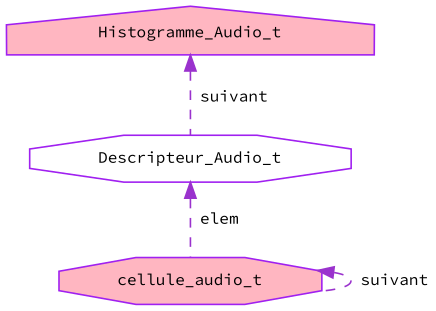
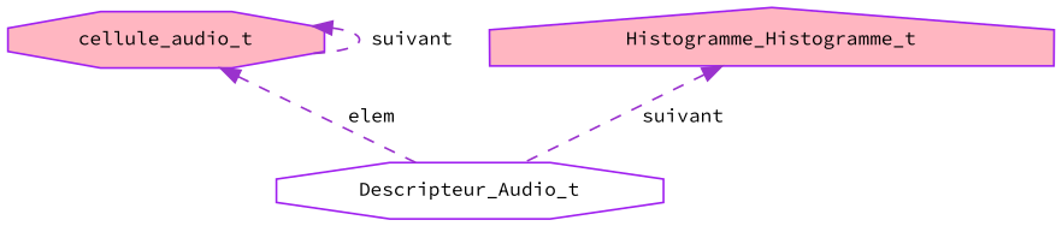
  digraph {
    fontname="Source Code Pro"
    node [color=purple fillcolor=lightpink fontname="Source Code Pro" fontsize=10 shape=octagon style=filled]
    edge [color=darkorchid3 dir=back fontname="Source Code Pro" fontsize=10 labelfontname=Helvetica labelfontsize=10 style=dashed]
    n1 [fontcolor=black height=0.2 label=cellule_audio_t width=0.4]
    n2 [fillcolor=white height=0.2 label=Descripteur_Audio_t width=0.4]
-   n3 [height=0.2 label=Histogramme_Audio_t shape=house width=0.4]
+   n3 [height=0.2 label=Histogramme_Histogramme_t shape=house width=0.4]
    n1 -> n1 [label=" suivant"]
-   n2 -> n1 [label=" elem"]
+   n1 -> n2 [label=" elem"]
    n3 -> n2 [label=" suivant"]
  }
